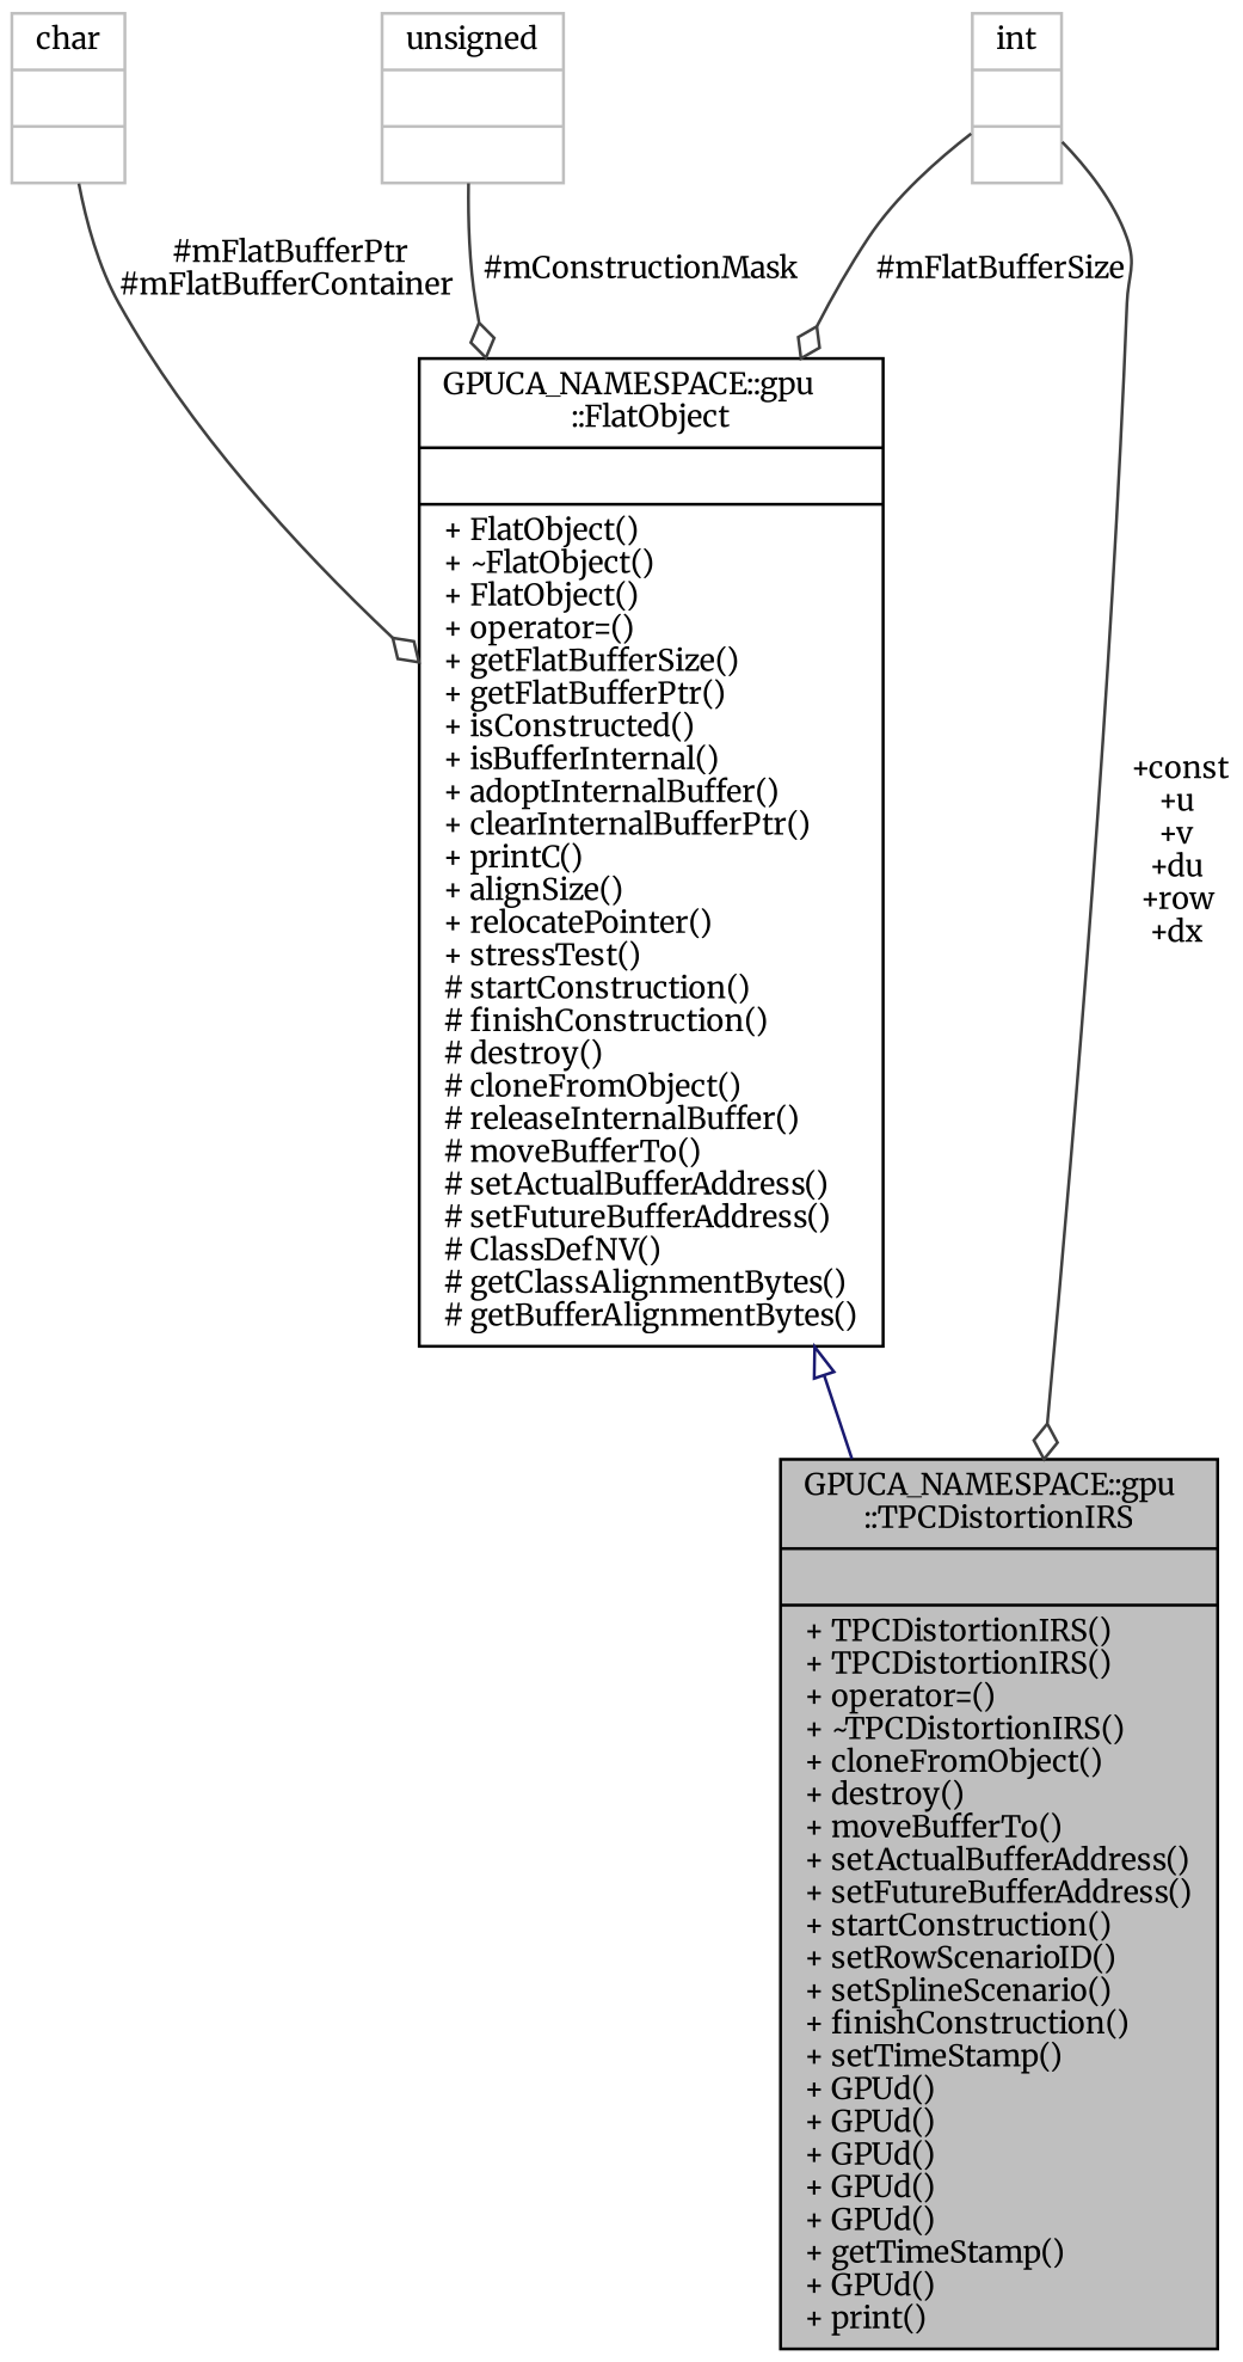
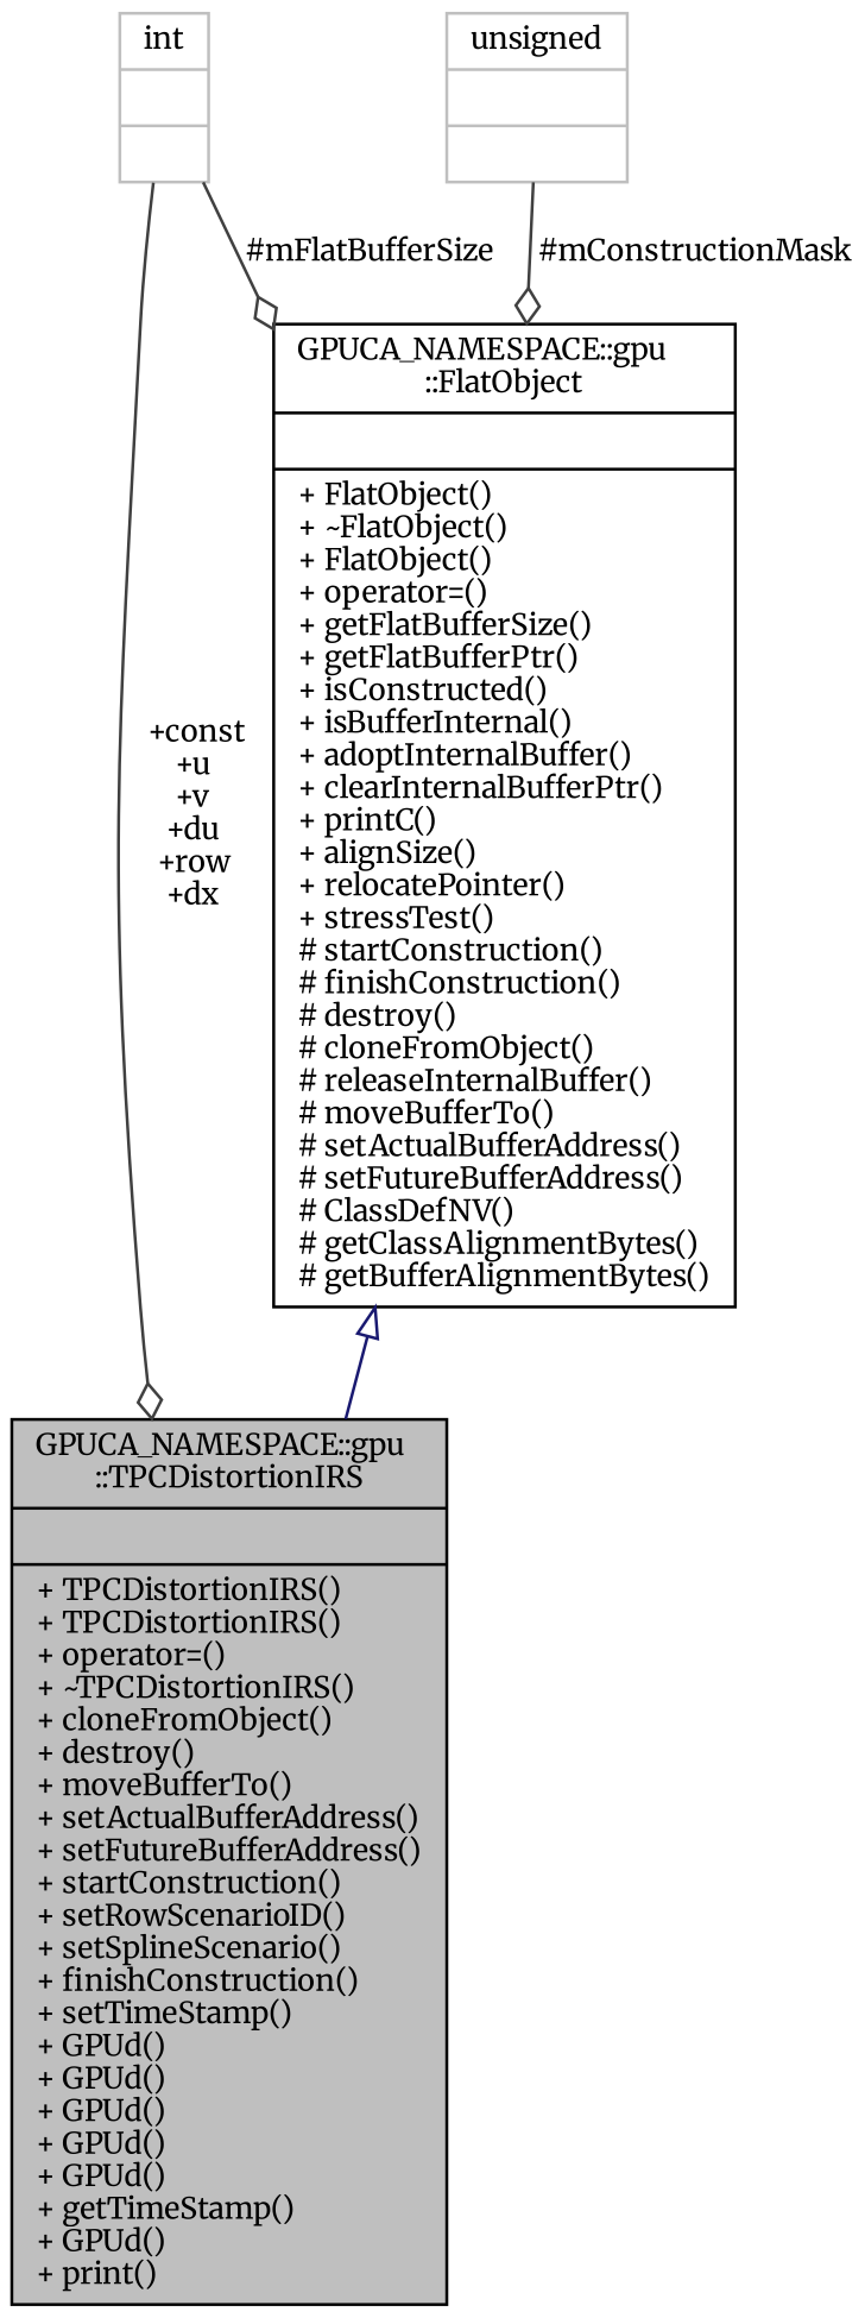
  digraph {
    fontname=Merriweather
    node [color=grey75 fontname=Merriweather fontsize=10 shape=record]
    edge [color=grey25 fontname=Merriweather fontsize=10 labelfontname=Helvetica labelfontsize=10 style=solid arrowhead=odiamond]
    n1 [color=black fillcolor=grey75 fontcolor=black height=0.2 label="{GPUCA_NAMESPACE::gpu\l::TPCDistortionIRS\n||+ TPCDistortionIRS()\l+ TPCDistortionIRS()\l+ operator=()\l+ ~TPCDistortionIRS()\l+ cloneFromObject()\l+ destroy()\l+ moveBufferTo()\l+ setActualBufferAddress()\l+ setFutureBufferAddress()\l+ startConstruction()\l+ setRowScenarioID()\l+ setSplineScenario()\l+ finishConstruction()\l+ setTimeStamp()\l+ GPUd()\l+ GPUd()\l+ GPUd()\l+ GPUd()\l+ GPUd()\l+ getTimeStamp()\l+ GPUd()\l+ print()\l}" style=filled width=0.4]
    n2 [color=black height=0.2 label="{GPUCA_NAMESPACE::gpu\l::FlatObject\n||+ FlatObject()\l+ ~FlatObject()\l+ FlatObject()\l+ operator=()\l+ getFlatBufferSize()\l+ getFlatBufferPtr()\l+ isConstructed()\l+ isBufferInternal()\l+ adoptInternalBuffer()\l+ clearInternalBufferPtr()\l+ printC()\l+ alignSize()\l+ relocatePointer()\l+ stressTest()\l# startConstruction()\l# finishConstruction()\l# destroy()\l# cloneFromObject()\l# releaseInternalBuffer()\l# moveBufferTo()\l# setActualBufferAddress()\l# setFutureBufferAddress()\l# ClassDefNV()\l# getClassAlignmentBytes()\l# getBufferAlignmentBytes()\l}" width=0.4]
-   n3 [height=0.2 label="{char\n||}" width=0.4]
    n4 [height=0.2 label="{int\n||}" width=0.4]
    n5 [height=0.2 label="{unsigned\n||}" width=0.4]
    n2 -> n1 [arrowtail=onormal color=midnightblue dir=back arrowhead=""]
-   n3 -> n2 [label=" #mFlatBufferPtr\n#mFlatBufferContainer"]
    n4 -> n1 [label=" +const\n+u\n+v\n+du\n+row\n+dx"]
    n4 -> n2 [label=" #mFlatBufferSize"]
    n5 -> n2 [label=" #mConstructionMask"]
  }
